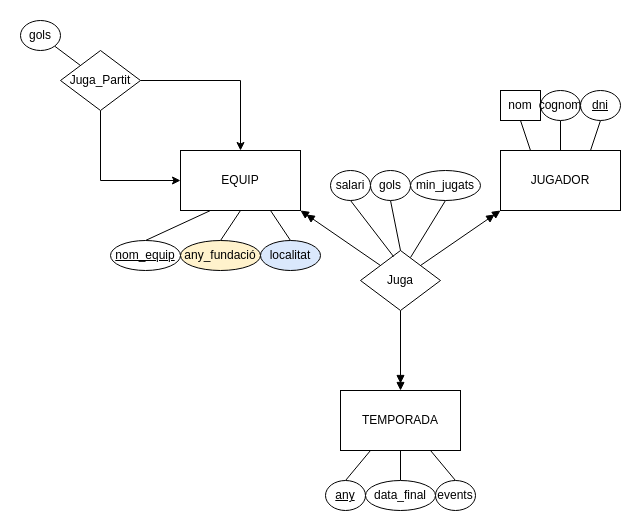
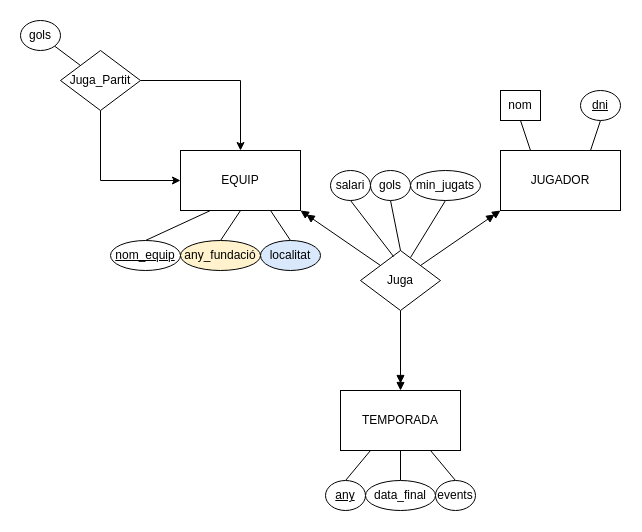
  <mxCell id="0" />
  <mxCell id="1" parent="0" />
- <mxCell id="2" style="edgeStyle=none;rounded=0;orthogonalLoop=1;jettySize=auto;html=1;exitX=0.5;exitY=0;exitDx=0;exitDy=0;entryX=0.5;entryY=1;entryDx=0;entryDy=0;endArrow=none;endFill=0;" edge="1" parent="1" source="5" target="24"><mxGeometry relative="1" as="geometry" /></mxCell>
  <mxCell id="3" style="edgeStyle=none;rounded=0;orthogonalLoop=1;jettySize=auto;html=1;exitX=0.25;exitY=0;exitDx=0;exitDy=0;entryX=0.5;entryY=1;entryDx=0;entryDy=0;endArrow=none;endFill=0;" edge="1" parent="1" source="5" target="23"><mxGeometry relative="1" as="geometry" /></mxCell>
  <mxCell id="4" style="edgeStyle=none;rounded=0;orthogonalLoop=1;jettySize=auto;html=1;exitX=0.75;exitY=0;exitDx=0;exitDy=0;entryX=0.5;entryY=1;entryDx=0;entryDy=0;endArrow=none;endFill=0;" edge="1" parent="1" source="5" target="25"><mxGeometry relative="1" as="geometry" /></mxCell>
  <mxCell id="5" value="JUGADOR" style="rounded=0;whiteSpace=wrap;html=1;" vertex="1" parent="1"><mxGeometry x="500" y="150" width="120" height="60" as="geometry" /></mxCell>
  <mxCell id="6" value="EQUIP" style="rounded=0;whiteSpace=wrap;html=1;" vertex="1" parent="1"><mxGeometry x="180" y="150" width="120" height="60" as="geometry" /></mxCell>
  <mxCell id="7" value="TEMPORADA" style="rounded=0;whiteSpace=wrap;html=1;" vertex="1" parent="1"><mxGeometry x="340" y="390" width="120" height="60" as="geometry" /></mxCell>
  <mxCell id="8" style="edgeStyle=orthogonalEdgeStyle;rounded=0;orthogonalLoop=1;jettySize=auto;html=1;exitX=0.5;exitY=1;exitDx=0;exitDy=0;entryX=0;entryY=0.5;entryDx=0;entryDy=0;" edge="1" parent="1" source="10" target="6"><mxGeometry relative="1" as="geometry" /></mxCell>
  <mxCell id="9" style="edgeStyle=orthogonalEdgeStyle;rounded=0;orthogonalLoop=1;jettySize=auto;html=1;exitX=1;exitY=0.5;exitDx=0;exitDy=0;entryX=0.5;entryY=0;entryDx=0;entryDy=0;" edge="1" parent="1" source="10" target="6"><mxGeometry relative="1" as="geometry" /></mxCell>
  <mxCell id="10" value="Juga_Partit" style="rhombus;whiteSpace=wrap;html=1;" vertex="1" parent="1"><mxGeometry x="60" y="50" width="80" height="60" as="geometry" /></mxCell>
  <mxCell id="11" style="rounded=0;orthogonalLoop=1;jettySize=auto;html=1;exitX=1;exitY=1;exitDx=0;exitDy=0;entryX=0;entryY=0;entryDx=0;entryDy=0;endArrow=none;endFill=0;" edge="1" parent="1" source="12" target="10"><mxGeometry relative="1" as="geometry" /></mxCell>
  <mxCell id="12" value="gols" style="ellipse;whiteSpace=wrap;html=1;" vertex="1" parent="1"><mxGeometry x="20" y="20" width="40" height="30" as="geometry" /></mxCell>
  <mxCell id="13" style="edgeStyle=none;rounded=0;orthogonalLoop=1;jettySize=auto;html=1;exitX=1;exitY=0;exitDx=0;exitDy=0;entryX=0;entryY=1;entryDx=0;entryDy=0;endArrow=doubleBlock;endFill=1;" edge="1" parent="1" source="16" target="5"><mxGeometry relative="1" as="geometry" /></mxCell>
  <mxCell id="14" style="edgeStyle=none;rounded=0;orthogonalLoop=1;jettySize=auto;html=1;exitX=0;exitY=0;exitDx=0;exitDy=0;entryX=1;entryY=1;entryDx=0;entryDy=0;endArrow=doubleBlock;endFill=1;" edge="1" parent="1" source="16" target="6"><mxGeometry relative="1" as="geometry" /></mxCell>
  <mxCell id="15" style="edgeStyle=none;rounded=0;orthogonalLoop=1;jettySize=auto;html=1;exitX=0.5;exitY=1;exitDx=0;exitDy=0;endArrow=doubleBlock;endFill=1;" edge="1" parent="1" source="16" target="7"><mxGeometry relative="1" as="geometry" /></mxCell>
  <mxCell id="16" value="Juga" style="rhombus;whiteSpace=wrap;html=1;" vertex="1" parent="1"><mxGeometry x="360" y="250" width="80" height="60" as="geometry" /></mxCell>
  <mxCell id="17" style="edgeStyle=none;rounded=0;orthogonalLoop=1;jettySize=auto;html=1;exitX=0.5;exitY=1;exitDx=0;exitDy=0;entryX=0.5;entryY=0;entryDx=0;entryDy=0;endArrow=none;endFill=0;" edge="1" parent="1" source="18" target="16"><mxGeometry relative="1" as="geometry" /></mxCell>
  <mxCell id="18" value="gols" style="ellipse;whiteSpace=wrap;html=1;" vertex="1" parent="1"><mxGeometry x="370" y="170" width="40" height="30" as="geometry" /></mxCell>
  <mxCell id="19" style="edgeStyle=none;rounded=0;orthogonalLoop=1;jettySize=auto;html=1;exitX=0.5;exitY=1;exitDx=0;exitDy=0;entryX=0.413;entryY=0.1;entryDx=0;entryDy=0;entryPerimeter=0;endArrow=none;endFill=0;" edge="1" parent="1" source="20" target="16"><mxGeometry relative="1" as="geometry" /></mxCell>
  <mxCell id="20" value="salari" style="ellipse;whiteSpace=wrap;html=1;" vertex="1" parent="1"><mxGeometry x="330" y="170" width="40" height="30" as="geometry" /></mxCell>
  <mxCell id="21" style="edgeStyle=none;rounded=0;orthogonalLoop=1;jettySize=auto;html=1;exitX=0.5;exitY=1;exitDx=0;exitDy=0;entryX=0.625;entryY=0.117;entryDx=0;entryDy=0;entryPerimeter=0;endArrow=none;endFill=0;" edge="1" parent="1" source="22" target="16"><mxGeometry relative="1" as="geometry" /></mxCell>
  <mxCell id="22" value="&lt;div&gt;min_jugats&lt;/div&gt;" style="ellipse;whiteSpace=wrap;html=1;" vertex="1" parent="1"><mxGeometry x="410" y="170" width="70" height="30" as="geometry" /></mxCell>
  <mxCell id="23" value="nom" style="whiteSpace=wrap;html=1;rounded=0;" vertex="1" parent="1"><mxGeometry x="500" y="90" width="40" height="30" as="geometry" /></mxCell>
- <mxCell id="24" value="cognom" style="ellipse;whiteSpace=wrap;html=1;" vertex="1" parent="1"><mxGeometry x="540" y="90" width="40" height="30" as="geometry" /></mxCell>
  <mxCell id="25" value="dni" style="ellipse;whiteSpace=wrap;html=1;fontStyle=4" vertex="1" parent="1"><mxGeometry x="580" y="90" width="40" height="30" as="geometry" /></mxCell>
  <mxCell id="26" style="edgeStyle=none;rounded=0;orthogonalLoop=1;jettySize=auto;html=1;exitX=0.5;exitY=0;exitDx=0;exitDy=0;entryX=0.75;entryY=1;entryDx=0;entryDy=0;endArrow=none;endFill=0;" edge="1" parent="1" source="27" target="6"><mxGeometry relative="1" as="geometry" /></mxCell>
  <mxCell id="27" value="localitat" style="ellipse;whiteSpace=wrap;html=1;fillColor=#dae8fc;" vertex="1" parent="1"><mxGeometry x="260" y="240" width="60" height="30" as="geometry" /></mxCell>
  <mxCell id="28" style="edgeStyle=none;rounded=0;orthogonalLoop=1;jettySize=auto;html=1;exitX=0.5;exitY=0;exitDx=0;exitDy=0;entryX=0.5;entryY=1;entryDx=0;entryDy=0;endArrow=none;endFill=0;" edge="1" parent="1" source="29" target="6"><mxGeometry relative="1" as="geometry" /></mxCell>
  <mxCell id="29" value="any_fundació" style="ellipse;whiteSpace=wrap;html=1;fillColor=#fff2cc;" vertex="1" parent="1"><mxGeometry x="180" y="240" width="80" height="30" as="geometry" /></mxCell>
  <mxCell id="30" style="edgeStyle=none;rounded=0;orthogonalLoop=1;jettySize=auto;html=1;exitX=0.5;exitY=0;exitDx=0;exitDy=0;entryX=0.25;entryY=1;entryDx=0;entryDy=0;endArrow=none;endFill=0;" edge="1" parent="1" source="31" target="6"><mxGeometry relative="1" as="geometry" /></mxCell>
  <mxCell id="31" value="nom_equip" style="ellipse;whiteSpace=wrap;html=1;fontStyle=4" vertex="1" parent="1"><mxGeometry x="110" y="240" width="70" height="30" as="geometry" /></mxCell>
  <mxCell id="32" style="edgeStyle=none;rounded=0;orthogonalLoop=1;jettySize=auto;html=1;exitX=0.5;exitY=0;exitDx=0;exitDy=0;entryX=0.75;entryY=1;entryDx=0;entryDy=0;endArrow=none;endFill=0;" edge="1" parent="1" source="33" target="7"><mxGeometry relative="1" as="geometry" /></mxCell>
  <mxCell id="33" value="events" style="ellipse;whiteSpace=wrap;html=1;" vertex="1" parent="1"><mxGeometry x="435" y="480" width="40" height="30" as="geometry" /></mxCell>
  <mxCell id="34" style="edgeStyle=none;rounded=0;orthogonalLoop=1;jettySize=auto;html=1;exitX=0.5;exitY=0;exitDx=0;exitDy=0;entryX=0.5;entryY=1;entryDx=0;entryDy=0;endArrow=none;endFill=0;" edge="1" parent="1" source="35" target="7"><mxGeometry relative="1" as="geometry" /></mxCell>
  <mxCell id="35" value="data_final" style="ellipse;whiteSpace=wrap;html=1;" vertex="1" parent="1"><mxGeometry x="365" y="480" width="70" height="30" as="geometry" /></mxCell>
  <mxCell id="36" style="edgeStyle=none;rounded=0;orthogonalLoop=1;jettySize=auto;html=1;exitX=0.5;exitY=0;exitDx=0;exitDy=0;entryX=0.25;entryY=1;entryDx=0;entryDy=0;endArrow=none;endFill=0;" edge="1" parent="1" source="37" target="7"><mxGeometry relative="1" as="geometry" /></mxCell>
  <mxCell id="37" value="any" style="ellipse;whiteSpace=wrap;html=1;fontStyle=4" vertex="1" parent="1"><mxGeometry x="325" y="480" width="40" height="30" as="geometry" /></mxCell>
